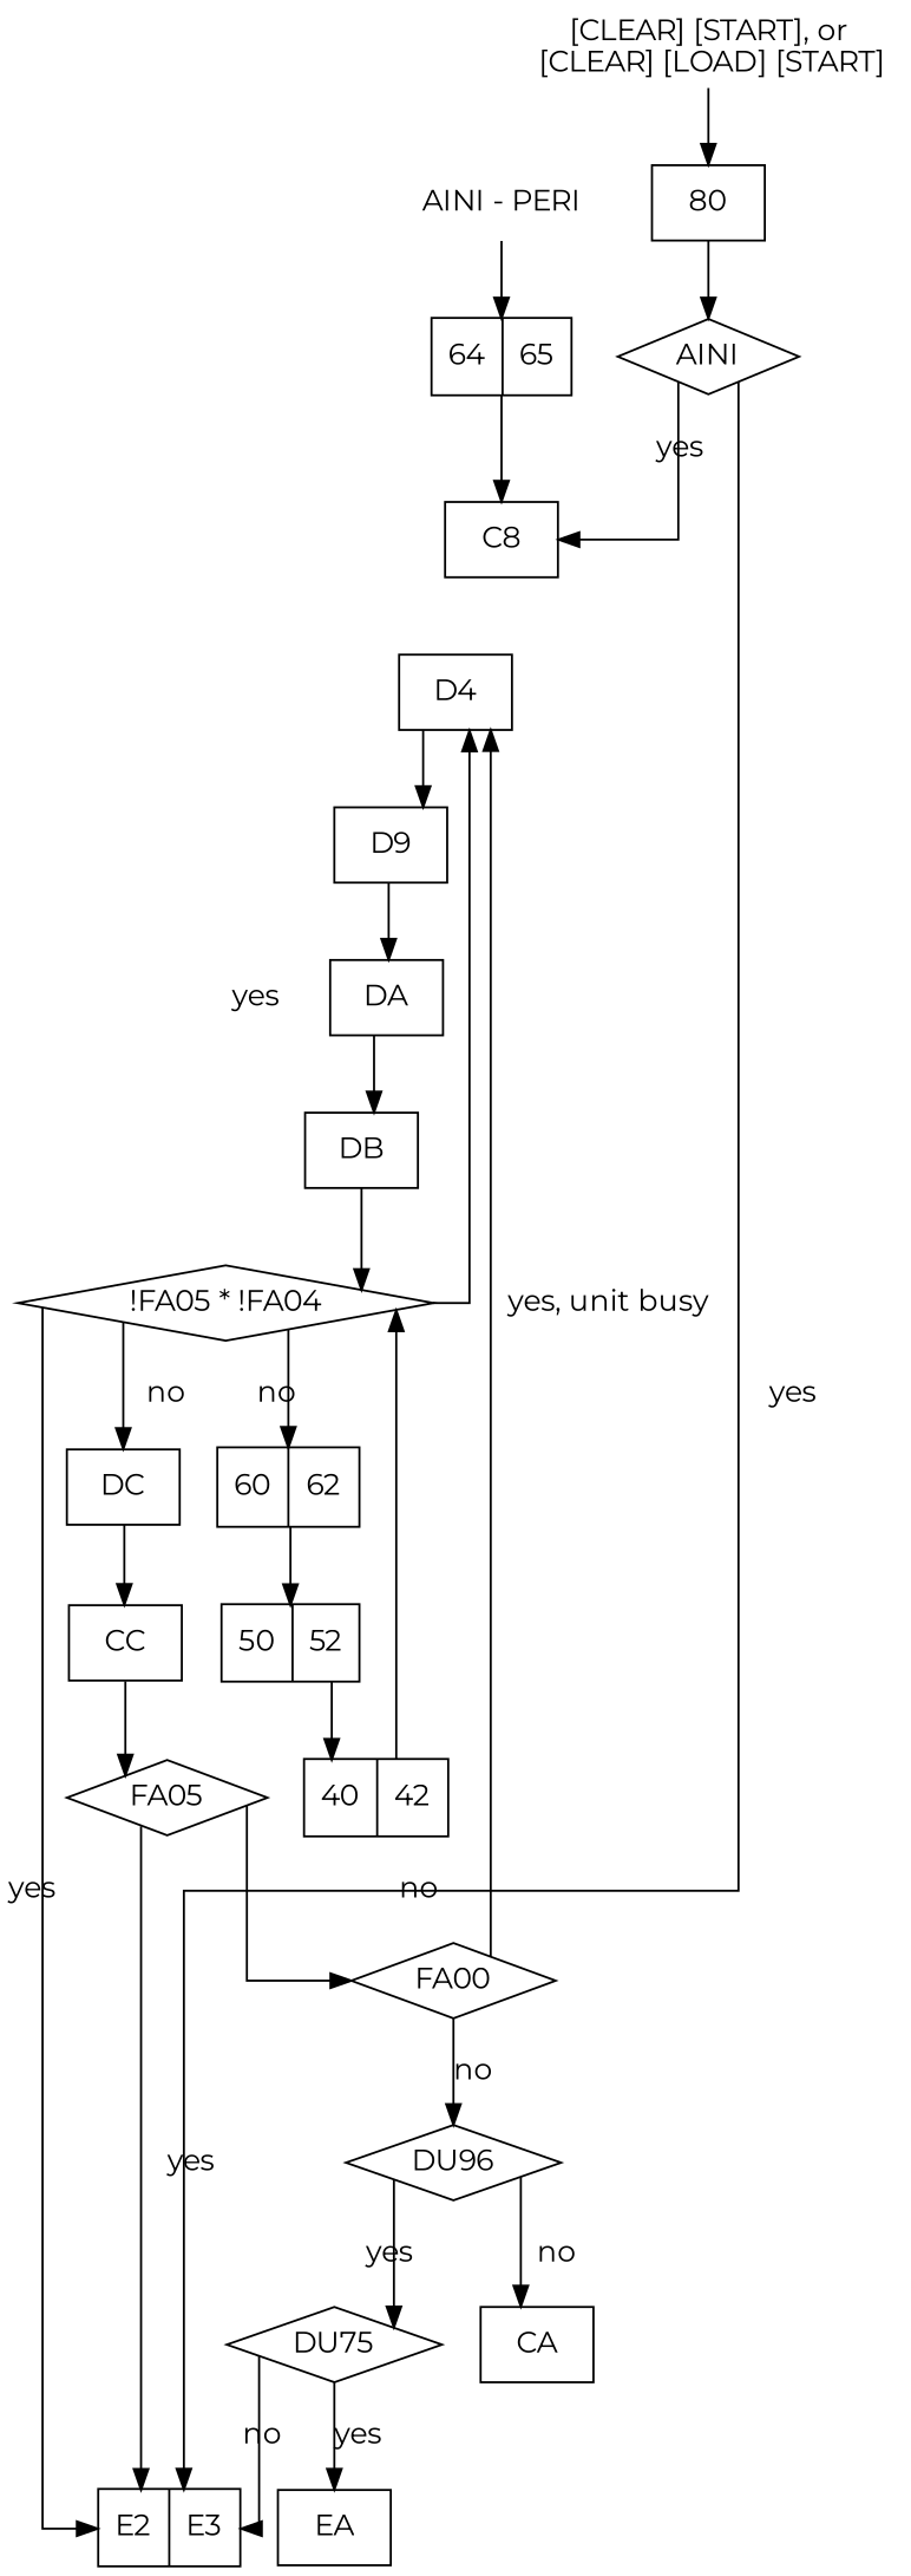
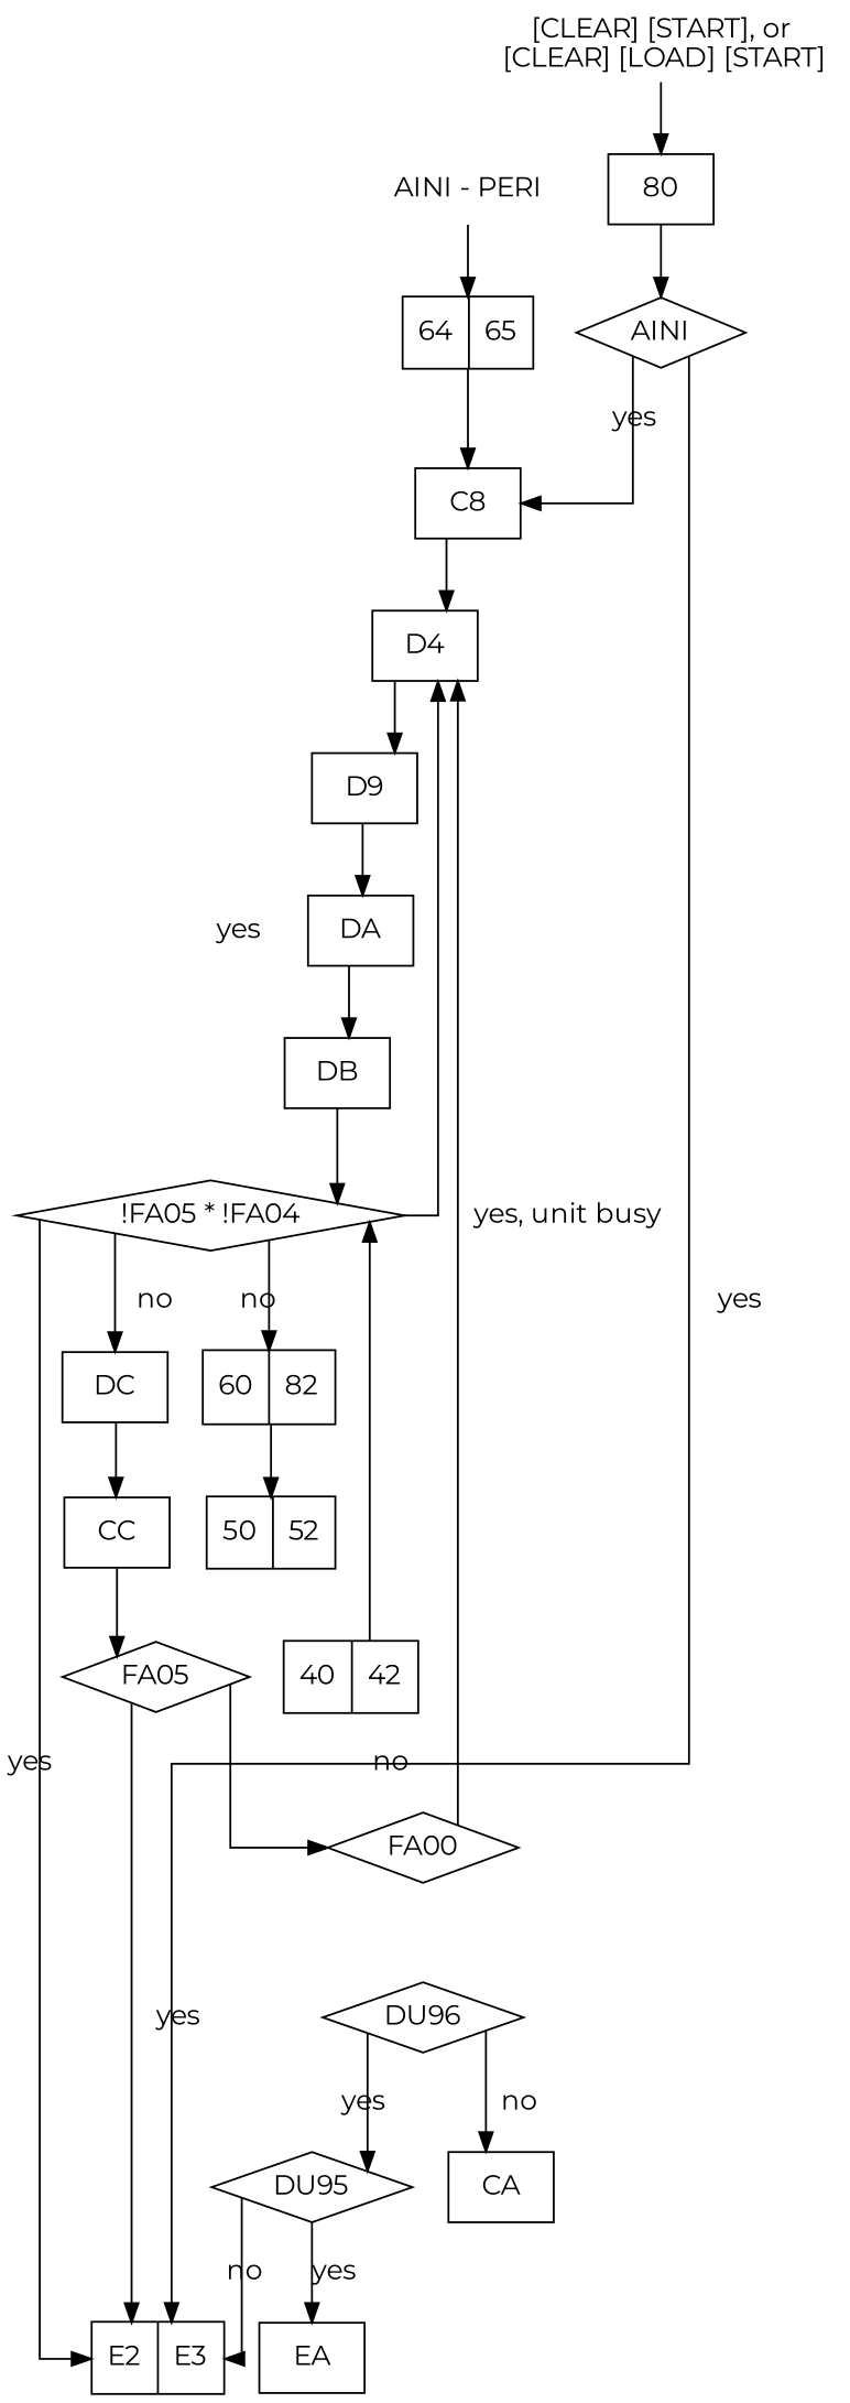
  digraph {
    fontname=Montserrat
    splines=ortho
    node [fontname=Montserrat shape=box]
    edge [fontname=Montserrat]
    n1 [label="AINI - PERI" shape=none]
    n2 [label="64|65" shape=record]
    C8
    n4 [label=D4]
    D9
    DA
    DB
    n8 [label="!FA05 * !FA04" shape=diamond]
    DC
    n10 [label="E2|E3" shape=record]
-   n11 [label="60|62" shape=record]
+   n11 [label="60|82" shape=record]
    CC
    n13 [label="50|52" shape=record]
    n14 [label=FA05 shape=diamond]
    n15 [label=FA00 shape=diamond]
    n16 [label=DU96 shape=diamond]
    n17 [label="[CLEAR] [START], or\n [CLEAR] [LOAD] [START]" shape=none]
    80
    n19 [label=AINI shape=diamond]
    n20 [label="40|42" shape=record]
    CA
-   n22 [label=DU75 shape=diamond]
+   n22 [label=DU95 shape=diamond]
    EA
    n1 -> n2
    n2 -> C8
+   C8 -> n4
    n4 -> D9
    D9 -> DA
    DA -> DB
    DB -> n8
    n8 -> n4 [label=yes]
    n8 -> DC [label=no]
    n8 -> n10 [label=yes]
    n8 -> n11 [label=no]
    DC -> CC
    n11 -> n13
    CC -> n14
-   n13 -> n20
    n14 -> n10 [label=yes]
    n14 -> n15 [label=no]
    n15 -> n4 [label="yes, unit busy"]
-   n15 -> n16 [label=no]
    n16 -> CA [label=no]
    n16 -> n22 [label=yes]
    n17 -> 80
    80 -> n19
    n19 -> C8 [label=yes]
    n19 -> n10 [label=yes]
    n20 -> n8
    n22 -> n10 [label=no]
    n22 -> EA [label=yes]
  }
